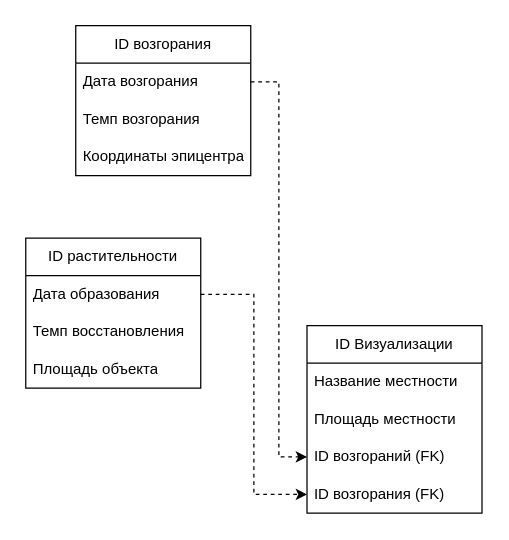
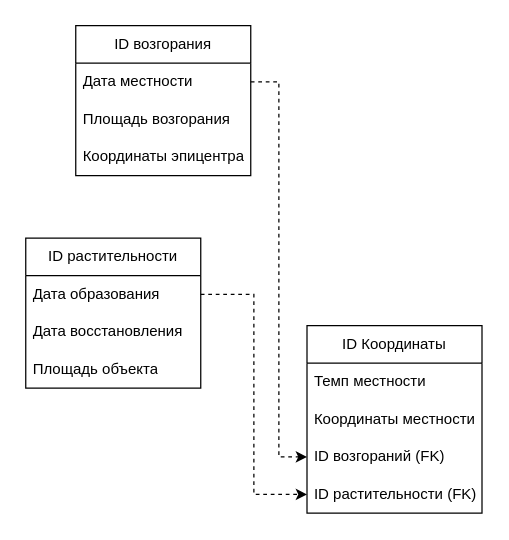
  <mxCell id="0" />
  <mxCell id="1" parent="0" />
- <mxCell id="2" value="ID Визуализации" style="swimlane;fontStyle=0;childLayout=stackLayout;horizontal=1;startSize=30;horizontalStack=0;resizeParent=1;resizeParentMax=0;resizeLast=0;collapsible=1;marginBottom=0;whiteSpace=wrap;html=1;" vertex="1" parent="1"><mxGeometry x="245" y="260" width="140" height="150" as="geometry" /></mxCell>
- <mxCell id="3" value="Название местности" style="text;strokeColor=none;fillColor=none;align=left;verticalAlign=middle;spacingLeft=4;spacingRight=4;overflow=hidden;points=[[0,0.5],[1,0.5]];portConstraint=eastwest;rotatable=0;whiteSpace=wrap;html=1;" vertex="1" parent="2"><mxGeometry y="30" width="140" height="30" as="geometry" /></mxCell>
- <mxCell id="4" value="Площадь местности" style="text;strokeColor=none;fillColor=none;align=left;verticalAlign=middle;spacingLeft=4;spacingRight=4;overflow=hidden;points=[[0,0.5],[1,0.5]];portConstraint=eastwest;rotatable=0;whiteSpace=wrap;html=1;" vertex="1" parent="2"><mxGeometry y="60" width="140" height="30" as="geometry" /></mxCell>
+ <mxCell id="2" value="ID Координаты" style="swimlane;fontStyle=0;childLayout=stackLayout;horizontal=1;startSize=30;horizontalStack=0;resizeParent=1;resizeParentMax=0;resizeLast=0;collapsible=1;marginBottom=0;whiteSpace=wrap;html=1;" vertex="1" parent="1"><mxGeometry x="245" y="260" width="140" height="150" as="geometry" /></mxCell>
+ <mxCell id="3" value="Темп местности" style="text;strokeColor=none;fillColor=none;align=left;verticalAlign=middle;spacingLeft=4;spacingRight=4;overflow=hidden;points=[[0,0.5],[1,0.5]];portConstraint=eastwest;rotatable=0;whiteSpace=wrap;html=1;" vertex="1" parent="2"><mxGeometry y="30" width="140" height="30" as="geometry" /></mxCell>
+ <mxCell id="4" value="Координаты местности" style="text;strokeColor=none;fillColor=none;align=left;verticalAlign=middle;spacingLeft=4;spacingRight=4;overflow=hidden;points=[[0,0.5],[1,0.5]];portConstraint=eastwest;rotatable=0;whiteSpace=wrap;html=1;" vertex="1" parent="2"><mxGeometry y="60" width="140" height="30" as="geometry" /></mxCell>
  <mxCell id="5" value="&lt;div&gt;ID возгораний (FK)&lt;/div&gt;" style="text;strokeColor=none;fillColor=none;align=left;verticalAlign=middle;spacingLeft=4;spacingRight=4;overflow=hidden;points=[[0,0.5],[1,0.5]];portConstraint=eastwest;rotatable=0;whiteSpace=wrap;html=1;" vertex="1" parent="2"><mxGeometry y="90" width="140" height="30" as="geometry" /></mxCell>
- <mxCell id="6" value="&lt;div&gt;ID возгорания (FK)&lt;/div&gt;" style="text;strokeColor=none;fillColor=none;align=left;verticalAlign=middle;spacingLeft=4;spacingRight=4;overflow=hidden;points=[[0,0.5],[1,0.5]];portConstraint=eastwest;rotatable=0;whiteSpace=wrap;html=1;" vertex="1" parent="2"><mxGeometry y="120" width="140" height="30" as="geometry" /></mxCell>
+ <mxCell id="6" value="&lt;div&gt;ID растительности (FK)&lt;/div&gt;" style="text;strokeColor=none;fillColor=none;align=left;verticalAlign=middle;spacingLeft=4;spacingRight=4;overflow=hidden;points=[[0,0.5],[1,0.5]];portConstraint=eastwest;rotatable=0;whiteSpace=wrap;html=1;" vertex="1" parent="2"><mxGeometry y="120" width="140" height="30" as="geometry" /></mxCell>
  <mxCell id="7" value="ID растительности" style="swimlane;fontStyle=0;childLayout=stackLayout;horizontal=1;startSize=30;horizontalStack=0;resizeParent=1;resizeParentMax=0;resizeLast=0;collapsible=1;marginBottom=0;whiteSpace=wrap;html=1;" vertex="1" parent="1"><mxGeometry x="20" y="190" width="140" height="120" as="geometry" /></mxCell>
  <mxCell id="8" value="Дата образования" style="text;strokeColor=none;fillColor=none;align=left;verticalAlign=middle;spacingLeft=4;spacingRight=4;overflow=hidden;points=[[0,0.5],[1,0.5]];portConstraint=eastwest;rotatable=0;whiteSpace=wrap;html=1;" vertex="1" parent="7"><mxGeometry y="30" width="140" height="30" as="geometry" /></mxCell>
- <mxCell id="9" value="Темп восстановления" style="text;strokeColor=none;fillColor=none;align=left;verticalAlign=middle;spacingLeft=4;spacingRight=4;overflow=hidden;points=[[0,0.5],[1,0.5]];portConstraint=eastwest;rotatable=0;whiteSpace=wrap;html=1;" vertex="1" parent="7"><mxGeometry y="60" width="140" height="30" as="geometry" /></mxCell>
+ <mxCell id="9" value="Дата восстановления" style="text;strokeColor=none;fillColor=none;align=left;verticalAlign=middle;spacingLeft=4;spacingRight=4;overflow=hidden;points=[[0,0.5],[1,0.5]];portConstraint=eastwest;rotatable=0;whiteSpace=wrap;html=1;" vertex="1" parent="7"><mxGeometry y="60" width="140" height="30" as="geometry" /></mxCell>
  <mxCell id="10" value="Площадь объекта" style="text;strokeColor=none;fillColor=none;align=left;verticalAlign=middle;spacingLeft=4;spacingRight=4;overflow=hidden;points=[[0,0.5],[1,0.5]];portConstraint=eastwest;rotatable=0;whiteSpace=wrap;html=1;" vertex="1" parent="7"><mxGeometry y="90" width="140" height="30" as="geometry" /></mxCell>
  <mxCell id="11" value="ID возгорания" style="swimlane;fontStyle=0;childLayout=stackLayout;horizontal=1;startSize=30;horizontalStack=0;resizeParent=1;resizeParentMax=0;resizeLast=0;collapsible=1;marginBottom=0;whiteSpace=wrap;html=1;" vertex="1" parent="1"><mxGeometry x="60" y="20" width="140" height="120" as="geometry" /></mxCell>
- <mxCell id="12" value="Дата возгорания" style="text;strokeColor=none;fillColor=none;align=left;verticalAlign=middle;spacingLeft=4;spacingRight=4;overflow=hidden;points=[[0,0.5],[1,0.5]];portConstraint=eastwest;rotatable=0;whiteSpace=wrap;html=1;" vertex="1" parent="11"><mxGeometry y="30" width="140" height="30" as="geometry" /></mxCell>
- <mxCell id="13" value="Темп возгорания" style="text;strokeColor=none;fillColor=none;align=left;verticalAlign=middle;spacingLeft=4;spacingRight=4;overflow=hidden;points=[[0,0.5],[1,0.5]];portConstraint=eastwest;rotatable=0;whiteSpace=wrap;html=1;" vertex="1" parent="11"><mxGeometry y="60" width="140" height="30" as="geometry" /></mxCell>
+ <mxCell id="12" value="Дата местности" style="text;strokeColor=none;fillColor=none;align=left;verticalAlign=middle;spacingLeft=4;spacingRight=4;overflow=hidden;points=[[0,0.5],[1,0.5]];portConstraint=eastwest;rotatable=0;whiteSpace=wrap;html=1;" vertex="1" parent="11"><mxGeometry y="30" width="140" height="30" as="geometry" /></mxCell>
+ <mxCell id="13" value="Площадь возгорания" style="text;strokeColor=none;fillColor=none;align=left;verticalAlign=middle;spacingLeft=4;spacingRight=4;overflow=hidden;points=[[0,0.5],[1,0.5]];portConstraint=eastwest;rotatable=0;whiteSpace=wrap;html=1;" vertex="1" parent="11"><mxGeometry y="60" width="140" height="30" as="geometry" /></mxCell>
  <mxCell id="14" value="Координаты эпицентра" style="text;strokeColor=none;fillColor=none;align=left;verticalAlign=middle;spacingLeft=4;spacingRight=4;overflow=hidden;points=[[0,0.5],[1,0.5]];portConstraint=eastwest;rotatable=0;whiteSpace=wrap;html=1;" vertex="1" parent="11"><mxGeometry y="90" width="140" height="30" as="geometry" /></mxCell>
  <mxCell id="15" style="edgeStyle=orthogonalEdgeStyle;rounded=0;orthogonalLoop=1;jettySize=auto;html=1;entryX=0;entryY=0.5;entryDx=0;entryDy=0;dashed=1;" edge="1" parent="1" source="8" target="6"><mxGeometry relative="1" as="geometry" /></mxCell>
  <mxCell id="16" style="edgeStyle=orthogonalEdgeStyle;rounded=0;orthogonalLoop=1;jettySize=auto;html=1;entryX=0;entryY=0.5;entryDx=0;entryDy=0;dashed=1;" edge="1" parent="1" source="12" target="5"><mxGeometry relative="1" as="geometry" /></mxCell>
